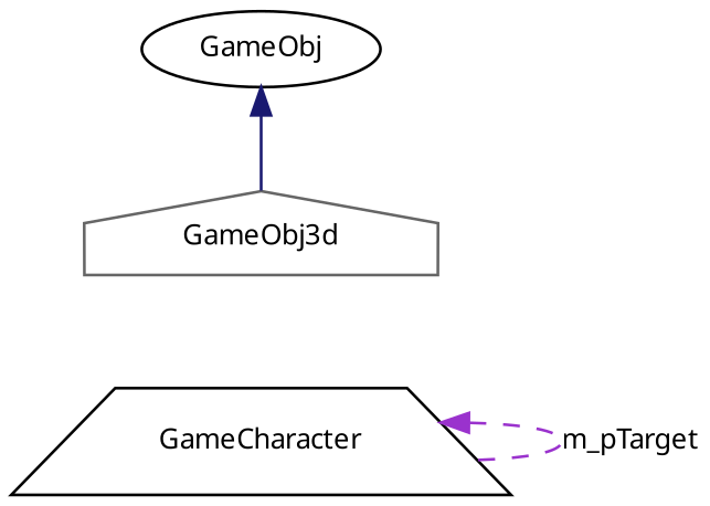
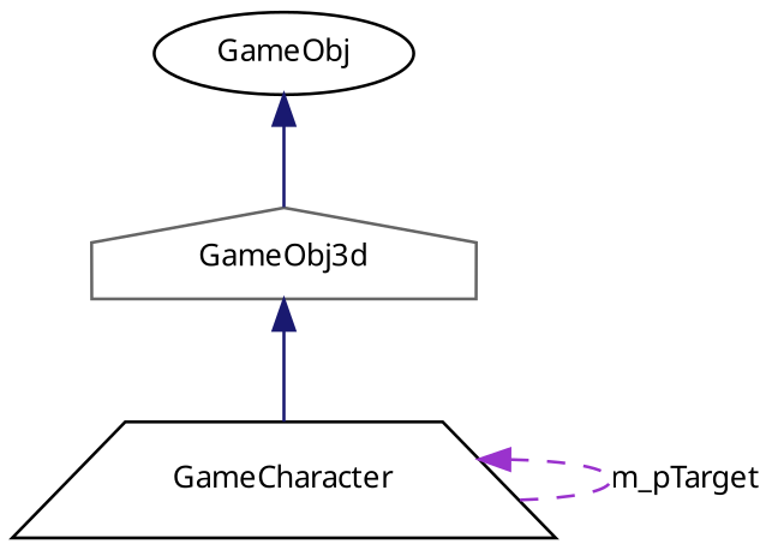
  digraph {
    node [color=black fontname="FreeSans.ttf" fontsize=10]
    edge [color=midnightblue dir=back fontname="FreeSans.ttf" fontsize=10 labelfontname="FreeSans.ttf" labelfontsize=10 style=solid]
    n1 [height=0.2 label=GameCharacter shape=trapezium width=0.4]
    n2 [color=gray40 height=0.2 label=GameObj3d shape=house width=0.4]
    n3 [height=0.2 label=GameObj shape=ellipse width=0.4]
    n1 -> n1 [color=darkorchid3 label=m_pTarget style=dashed]
+   n2 -> n1
    n3 -> n2
  }
